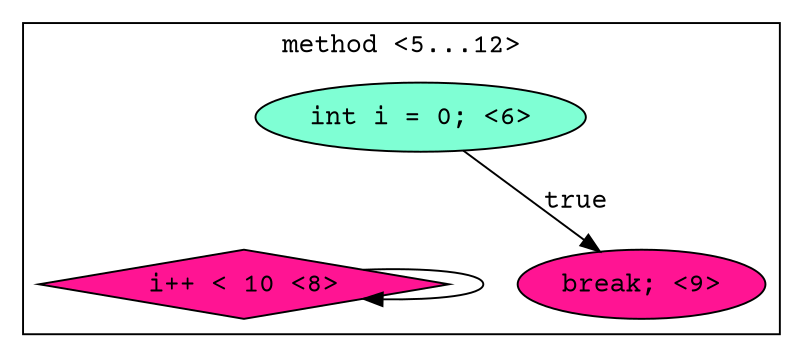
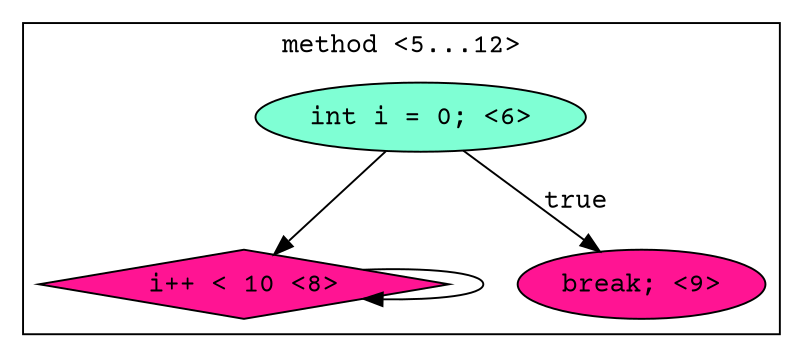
  digraph {
    fontname="Courier Prime"
    node [fillcolor=deeppink fontname="Courier Prime" shape=ellipse style=filled]
    edge [fontname="Courier Prime" style=solid]
    n1 [fillcolor=aquamarine label="int i = 0; <6>"]
    n2 [label="i++ < 10 <8>" shape=diamond]
    n3 [label="break; <9>"]
    subgraph cluster_1 {
      label="method <5...12>"
      n1
      n2
      n3
    }
+   n1 -> n2
    n1 -> n3 [label=true]
    n2 -> n2
  }
